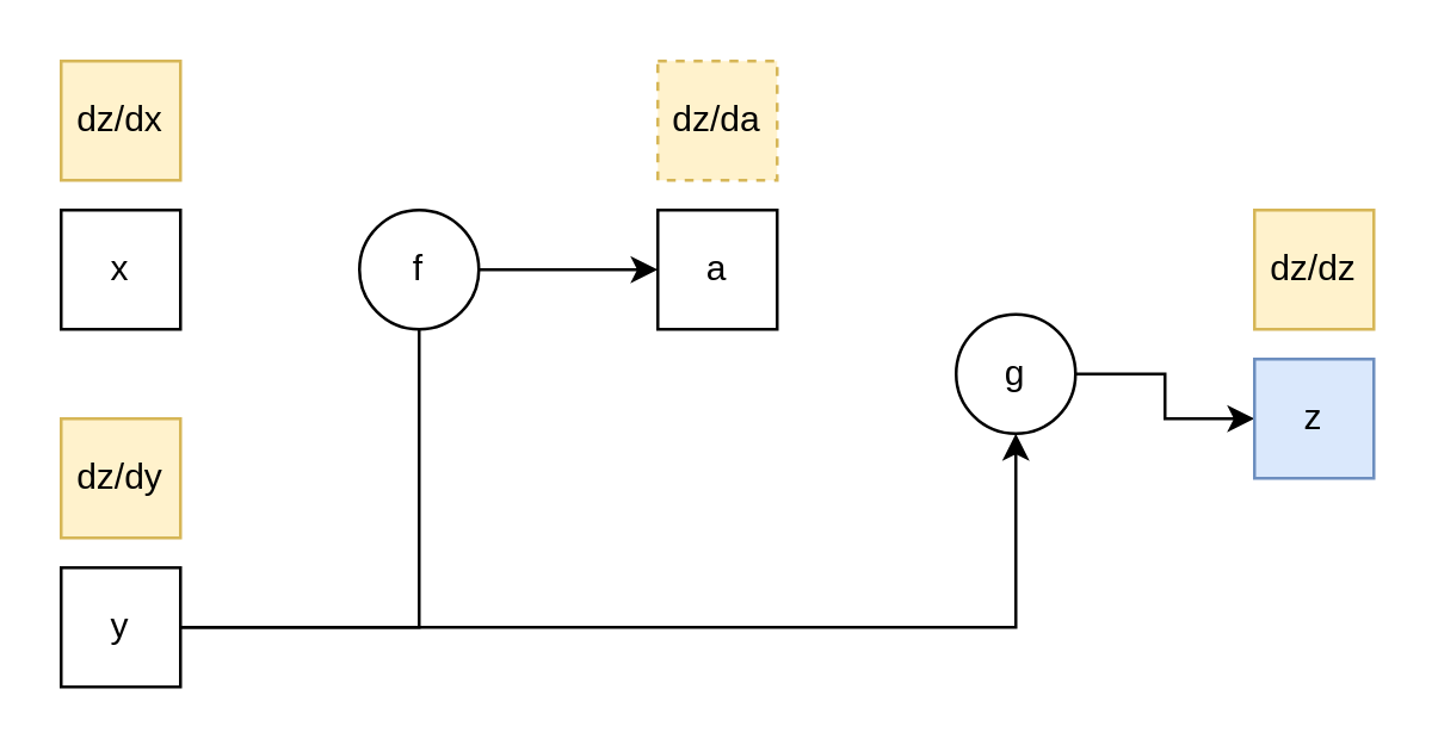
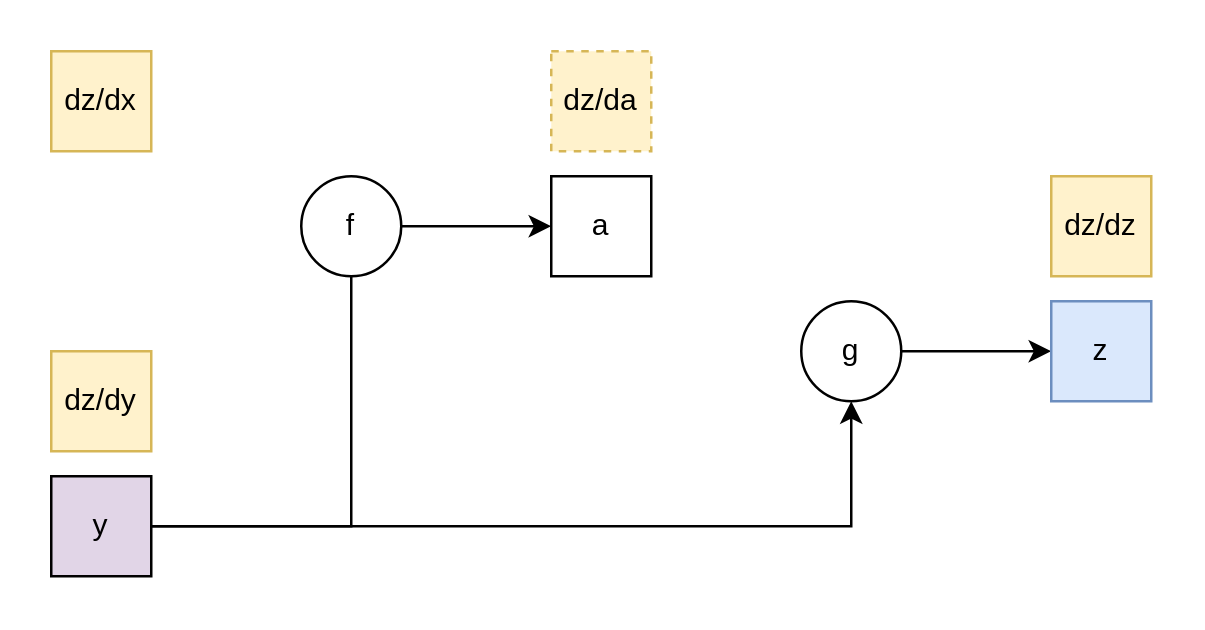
  <mxCell id="0" />
  <mxCell id="1" parent="0" />
  <mxCell id="2" value="dz/dx" style="rounded=0;whiteSpace=wrap;html=1;fillColor=#fff2cc;strokeColor=#d6b656;" vertex="1" parent="1"><mxGeometry x="20" y="20" width="40" height="40" as="geometry" /></mxCell>
- <mxCell id="3" value="x" style="rounded=0;whiteSpace=wrap;html=1;" vertex="1" parent="1"><mxGeometry x="20" y="70" width="40" height="40" as="geometry" /></mxCell>
  <mxCell id="4" value="dz/dy" style="rounded=0;whiteSpace=wrap;html=1;fillColor=#fff2cc;strokeColor=#d6b656;" vertex="1" parent="1"><mxGeometry x="20" y="140" width="40" height="40" as="geometry" /></mxCell>
  <mxCell id="5" style="edgeStyle=orthogonalEdgeStyle;rounded=0;orthogonalLoop=1;jettySize=auto;html=1;exitX=1;exitY=0.5;exitDx=0;exitDy=0;entryX=0.5;entryY=1;entryDx=0;entryDy=0;" edge="1" parent="1" source="7" target="11"><mxGeometry relative="1" as="geometry" /></mxCell>
  <mxCell id="6" style="edgeStyle=orthogonalEdgeStyle;rounded=0;orthogonalLoop=1;jettySize=auto;html=1;exitX=1;exitY=0.5;exitDx=0;exitDy=0;entryX=0.5;entryY=1;entryDx=0;entryDy=0;endArrow=none;" edge="1" parent="1" source="7" target="9"><mxGeometry relative="1" as="geometry" /></mxCell>
- <mxCell id="7" value="y" style="rounded=0;whiteSpace=wrap;html=1;" vertex="1" parent="1"><mxGeometry x="20" y="190" width="40" height="40" as="geometry" /></mxCell>
+ <mxCell id="7" value="y" style="rounded=0;whiteSpace=wrap;html=1;fillColor=#e1d5e7;" vertex="1" parent="1"><mxGeometry x="20" y="190" width="40" height="40" as="geometry" /></mxCell>
  <mxCell id="8" style="edgeStyle=orthogonalEdgeStyle;rounded=0;orthogonalLoop=1;jettySize=auto;html=1;exitX=1;exitY=0.5;exitDx=0;exitDy=0;entryX=0;entryY=0.5;entryDx=0;entryDy=0;" edge="1" parent="1" source="9" target="13"><mxGeometry relative="1" as="geometry" /></mxCell>
  <mxCell id="9" value="f" style="ellipse;whiteSpace=wrap;html=1;aspect=fixed;" vertex="1" parent="1"><mxGeometry x="120" y="70" width="40" height="40" as="geometry" /></mxCell>
  <mxCell id="10" style="edgeStyle=orthogonalEdgeStyle;rounded=0;orthogonalLoop=1;jettySize=auto;html=1;exitX=1;exitY=0.5;exitDx=0;exitDy=0;entryX=0;entryY=0.5;entryDx=0;entryDy=0;" edge="1" parent="1" source="11" target="15"><mxGeometry relative="1" as="geometry" /></mxCell>
- <mxCell id="11" value="g" style="ellipse;whiteSpace=wrap;html=1;aspect=fixed;" vertex="1" parent="1"><mxGeometry x="320" y="105" width="40" height="40" as="geometry" /></mxCell>
+ <mxCell id="11" value="g" style="ellipse;whiteSpace=wrap;html=1;aspect=fixed;" vertex="1" parent="1"><mxGeometry x="320" y="120" width="40" height="40" as="geometry" /></mxCell>
  <mxCell id="12" value="dz/da" style="rounded=0;whiteSpace=wrap;html=1;fillColor=#fff2cc;strokeColor=#d6b656;dashed=1;" vertex="1" parent="1"><mxGeometry x="220" y="20" width="40" height="40" as="geometry" /></mxCell>
  <mxCell id="13" value="a" style="rounded=0;whiteSpace=wrap;html=1;" vertex="1" parent="1"><mxGeometry x="220" y="70" width="40" height="40" as="geometry" /></mxCell>
  <mxCell id="14" value="dz/dz" style="rounded=0;whiteSpace=wrap;html=1;fillColor=#fff2cc;strokeColor=#d6b656;" vertex="1" parent="1"><mxGeometry x="420" y="70" width="40" height="40" as="geometry" /></mxCell>
  <mxCell id="15" value="z" style="rounded=0;whiteSpace=wrap;html=1;fillColor=#dae8fc;strokeColor=#6c8ebf;" vertex="1" parent="1"><mxGeometry x="420" y="120" width="40" height="40" as="geometry" /></mxCell>
